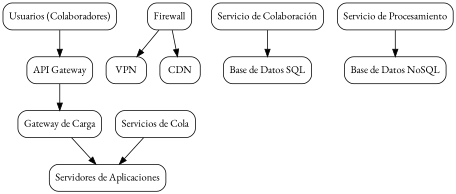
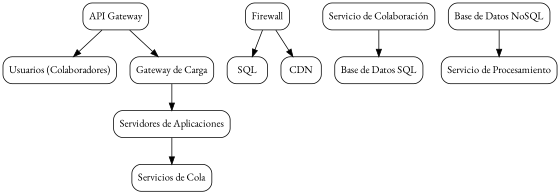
  digraph {
    fontname="EB Garamond"
    rankdir=TB
    node [fontname="EB Garamond" shape=box style=rounded]
    edge [fontname="EB Garamond"]
    n1 [label="Usuarios (Colaboradores)"]
    n2 [label="API Gateway"]
    n3 [label="Gateway de Carga"]
    n4 [label=Firewall]
-   n5 [label=VPN]
+   n5 [label=SQL]
    n6 [label=CDN]
    n7 [label="Servicio de Colaboración"]
    n8 [label="Base de Datos SQL"]
    n9 [label="Servicio de Procesamiento"]
    n10 [label="Base de Datos NoSQL"]
    n11 [label="Servidores de Aplicaciones"]
    n12 [label="Servicios de Cola"]
-   n1 -> n2
+   n2 -> n1
    n2 -> n3
    n3 -> n11
    n4 -> n5
    n4 -> n6
    n7 -> n8
-   n9 -> n10
-   n12 -> n11
+   n10 -> n9
+   n11 -> n12
  }
